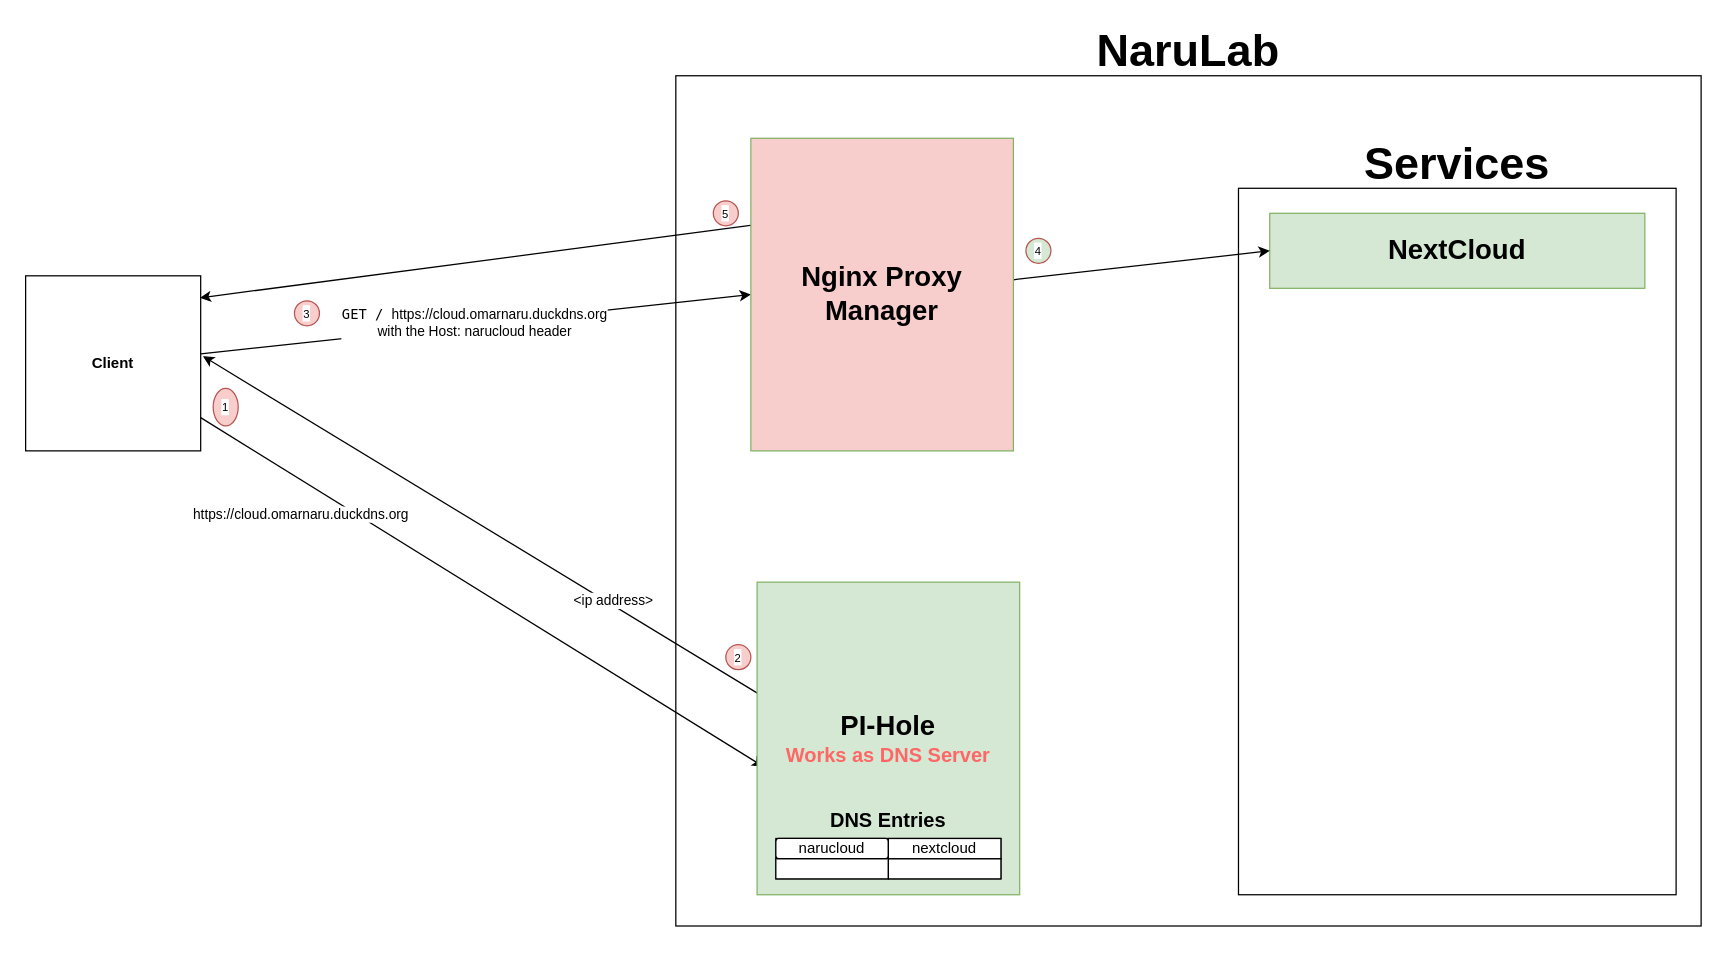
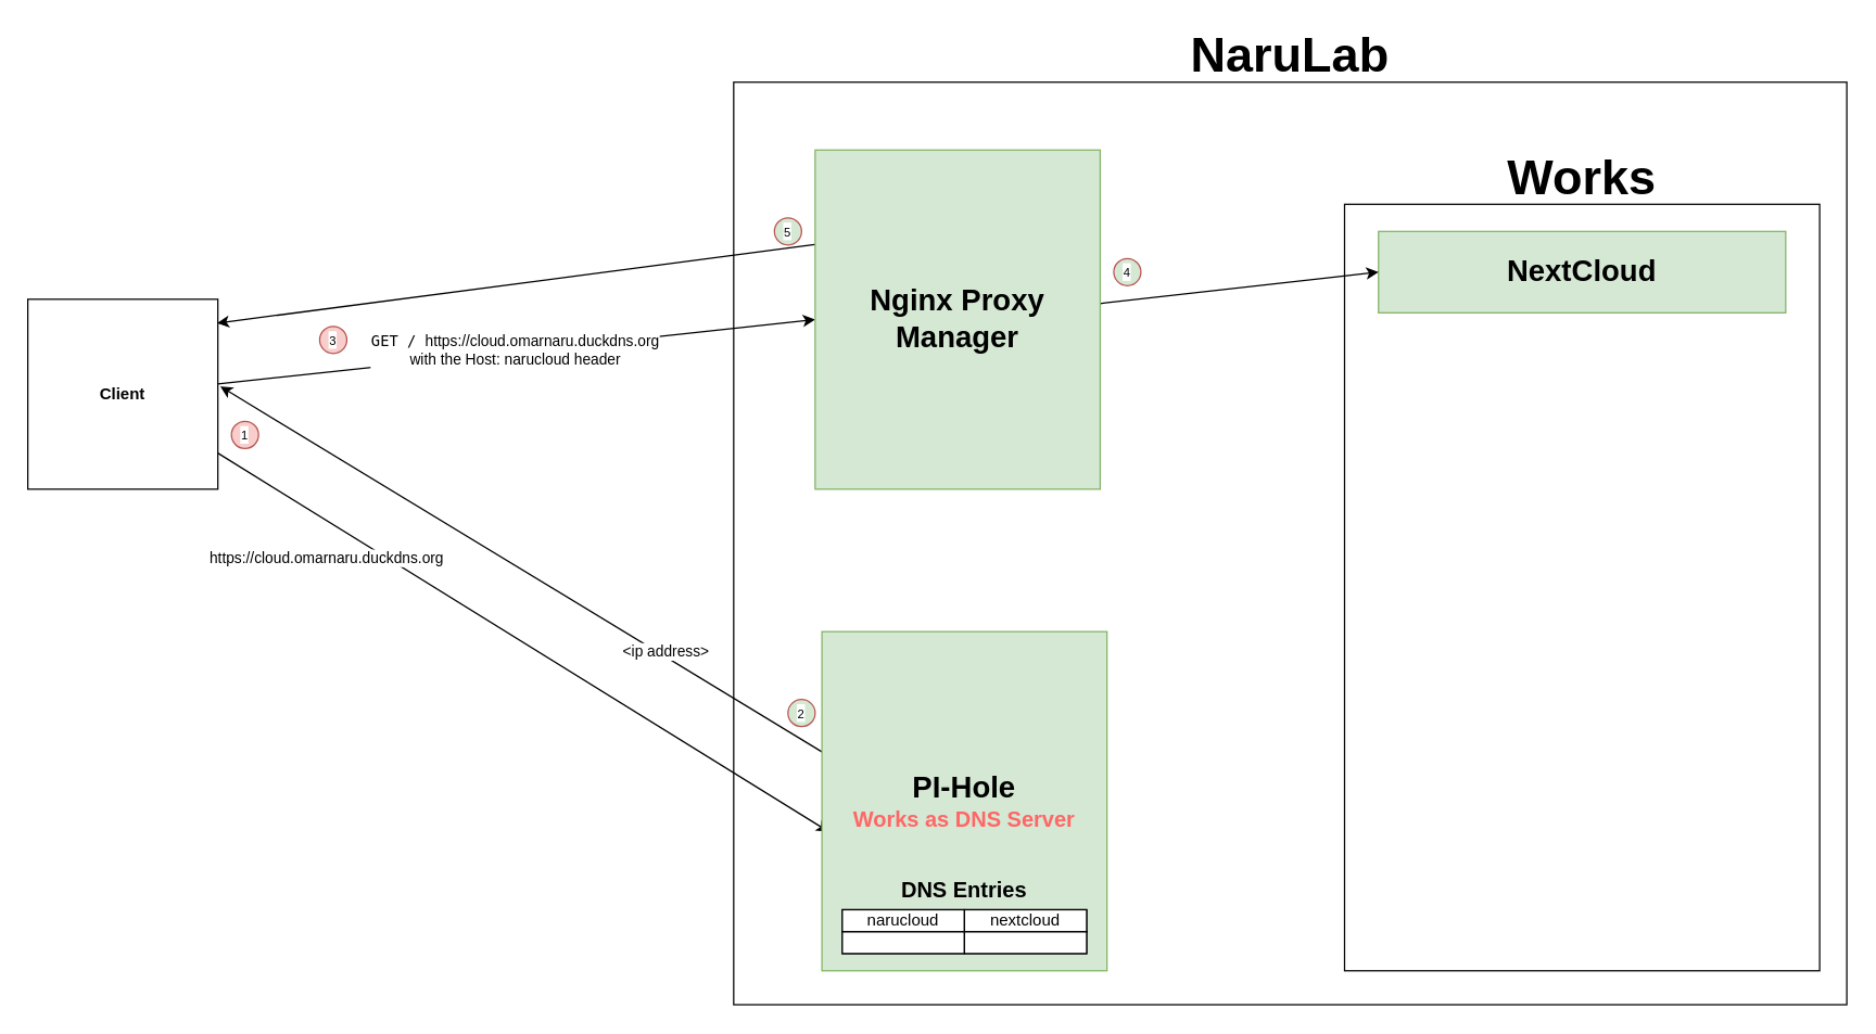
  <mxCell id="0" />
  <mxCell id="1" parent="0" />
  <mxCell id="2" value="" style="rounded=0;whiteSpace=wrap;html=1;movable=1;resizable=1;rotatable=1;deletable=1;editable=1;locked=0;connectable=1;" parent="1" vertex="1"><mxGeometry x="540" y="60" width="820" height="680" as="geometry" /></mxCell>
  <mxCell id="3" value="&lt;font style=&quot;font-size: 36px;&quot;&gt;&lt;b&gt;NaruLab&lt;/b&gt;&lt;/font&gt;" style="text;strokeColor=none;align=center;fillColor=none;html=1;verticalAlign=middle;whiteSpace=wrap;rounded=0;movable=1;resizable=1;rotatable=1;deletable=1;editable=1;locked=0;connectable=1;" parent="1" vertex="1"><mxGeometry x="776.848" y="20" width="346.304" height="40" as="geometry" /></mxCell>
  <mxCell id="4" style="rounded=0;orthogonalLoop=1;jettySize=auto;html=1;entryX=0.024;entryY=0.59;entryDx=0;entryDy=0;entryPerimeter=0;" parent="1" source="8" target="14" edge="1"><mxGeometry relative="1" as="geometry"><mxPoint x="510" y="630" as="targetPoint" /></mxGeometry></mxCell>
  <mxCell id="5" value="https://cloud.omarnaru.duckdns.org" style="edgeLabel;html=1;align=center;verticalAlign=middle;resizable=0;points=[];" parent="4" vertex="1" connectable="0"><mxGeometry x="-0.278" y="1" relative="1" as="geometry"><mxPoint x="-83" y="-23" as="offset" /></mxGeometry></mxCell>
  <mxCell id="6" style="edgeStyle=none;shape=connector;rounded=0;orthogonalLoop=1;jettySize=auto;html=1;strokeColor=default;align=center;verticalAlign=middle;fontFamily=Helvetica;fontSize=11;fontColor=default;labelBackgroundColor=default;endArrow=classic;entryX=0;entryY=0.5;entryDx=0;entryDy=0;" parent="1" source="8" target="25" edge="1"><mxGeometry relative="1" as="geometry"><mxPoint x="420" y="250" as="targetPoint" /></mxGeometry></mxCell>
  <mxCell id="7" value="&lt;code data-end=&quot;779&quot; data-start=&quot;772&quot;&gt;GET /&amp;nbsp;&lt;/code&gt;https://cloud.omarnaru.duckdns.org&lt;div&gt;with the Host: narucloud header&lt;/div&gt;" style="edgeLabel;html=1;align=center;verticalAlign=middle;resizable=0;points=[];fontFamily=Helvetica;fontSize=11;fontColor=default;labelBackgroundColor=default;" parent="6" vertex="1" connectable="0"><mxGeometry x="-0.007" y="1" relative="1" as="geometry"><mxPoint as="offset" /></mxGeometry></mxCell>
  <mxCell id="8" value="&lt;b&gt;Client&lt;/b&gt;" style="whiteSpace=wrap;html=1;aspect=fixed;" parent="1" vertex="1"><mxGeometry x="20" y="220" width="140" height="140" as="geometry" /></mxCell>
  <mxCell id="9" value="" style="rounded=0;whiteSpace=wrap;html=1;" parent="1" vertex="1"><mxGeometry x="990" y="150" width="350" height="565" as="geometry" /></mxCell>
- <mxCell id="10" value="&lt;font style=&quot;font-size: 36px;&quot;&gt;&lt;b&gt;Services&lt;/b&gt;&lt;/font&gt;" style="text;strokeColor=none;align=center;fillColor=none;html=1;verticalAlign=middle;whiteSpace=wrap;rounded=0;movable=1;resizable=1;rotatable=1;deletable=1;editable=1;locked=0;connectable=1;" parent="1" vertex="1"><mxGeometry x="1025" y="110" width="280" height="40" as="geometry" /></mxCell>
+ <mxCell id="10" value="&lt;font style=&quot;font-size: 36px;&quot;&gt;&lt;b&gt;Works&lt;/b&gt;&lt;/font&gt;" style="text;strokeColor=none;align=center;fillColor=none;html=1;verticalAlign=middle;whiteSpace=wrap;rounded=0;movable=1;resizable=1;rotatable=1;deletable=1;editable=1;locked=0;connectable=1;" parent="1" vertex="1"><mxGeometry x="1025" y="110" width="280" height="40" as="geometry" /></mxCell>
  <mxCell id="11" value="&lt;font style=&quot;font-size: 22px;&quot;&gt;NextCloud&lt;/font&gt;" style="rounded=0;whiteSpace=wrap;html=1;fontStyle=1;fillColor=#d5e8d4;strokeColor=#82b366;" parent="1" vertex="1"><mxGeometry x="1015" y="170" width="300" height="60" as="geometry" /></mxCell>
  <mxCell id="12" style="rounded=0;orthogonalLoop=1;jettySize=auto;html=1;entryX=1.013;entryY=0.459;entryDx=0;entryDy=0;exitX=0.001;exitY=0.355;exitDx=0;exitDy=0;exitPerimeter=0;entryPerimeter=0;" parent="1" source="14" target="8" edge="1"><mxGeometry relative="1" as="geometry"><mxPoint x="600" y="551.045" as="sourcePoint" /><mxPoint x="155" y="280" as="targetPoint" /></mxGeometry></mxCell>
  <mxCell id="13" value="&amp;lt;ip address&amp;gt;" style="edgeLabel;html=1;align=center;verticalAlign=middle;resizable=0;points=[];fontFamily=Helvetica;fontSize=11;fontColor=default;labelBackgroundColor=default;" parent="12" vertex="1" connectable="0"><mxGeometry x="-0.001" y="2" relative="1" as="geometry"><mxPoint x="107" y="59" as="offset" /></mxGeometry></mxCell>
  <mxCell id="14" value="&lt;font style=&quot;font-size: 22px;&quot;&gt;PI-Hole&lt;/font&gt;&lt;div&gt;&lt;font style=&quot;color: rgb(255, 102, 102); font-size: 16px;&quot;&gt;&lt;font style=&quot;&quot;&gt;Works as &lt;/font&gt;&lt;font style=&quot;&quot;&gt;DNS Server&lt;/font&gt;&lt;/font&gt;&lt;/div&gt;" style="rounded=0;whiteSpace=wrap;html=1;fontStyle=1;fillColor=#d5e8d4;strokeColor=#82b366;" parent="1" vertex="1"><mxGeometry x="605" y="465" width="210" height="250" as="geometry" /></mxCell>
  <mxCell id="15" value="&lt;b&gt;&lt;font style=&quot;font-size: 16px;&quot;&gt;DNS Entries&lt;/font&gt;&lt;/b&gt;" style="text;strokeColor=none;align=center;fillColor=none;html=1;verticalAlign=middle;whiteSpace=wrap;rounded=0;" parent="1" vertex="1"><mxGeometry x="640" y="640" width="140" height="30" as="geometry" /></mxCell>
  <mxCell id="16" value="" style="group" parent="1" vertex="1" connectable="0"><mxGeometry x="620" y="670" width="180" height="70" as="geometry" /></mxCell>
  <mxCell id="17" value="" style="rounded=0;whiteSpace=wrap;html=1;" parent="16" vertex="1"><mxGeometry width="180" height="16.154" as="geometry" /></mxCell>
  <mxCell id="18" value="" style="rounded=0;whiteSpace=wrap;html=1;" parent="16" vertex="1"><mxGeometry y="16.154" width="180" height="16.154" as="geometry" /></mxCell>
  <mxCell id="19" value="" style="group" parent="16" vertex="1" connectable="0"><mxGeometry width="180" height="32.308" as="geometry" /></mxCell>
  <mxCell id="20" value="" style="rounded=0;whiteSpace=wrap;html=1;" parent="19" vertex="1"><mxGeometry y="16.154" width="90" height="16.154" as="geometry" /></mxCell>
  <mxCell id="21" value="" style="rounded=0;whiteSpace=wrap;html=1;" parent="19" vertex="1"><mxGeometry x="90" y="16.154" width="90" height="16.154" as="geometry" /></mxCell>
- <mxCell id="22" value="narucloud" style="whiteSpace=wrap;html=1;rounded=1;" parent="19" vertex="1"><mxGeometry width="90" height="16.154" as="geometry" /></mxCell>
+ <mxCell id="22" value="narucloud" style="rounded=0;whiteSpace=wrap;html=1;" parent="19" vertex="1"><mxGeometry width="90" height="16.154" as="geometry" /></mxCell>
  <mxCell id="23" value="nextcloud" style="rounded=0;whiteSpace=wrap;html=1;" parent="19" vertex="1"><mxGeometry x="90" width="90" height="16.154" as="geometry" /></mxCell>
  <mxCell id="24" style="edgeStyle=none;shape=connector;rounded=0;orthogonalLoop=1;jettySize=auto;html=1;entryX=0;entryY=0.5;entryDx=0;entryDy=0;strokeColor=default;align=center;verticalAlign=middle;fontFamily=Helvetica;fontSize=11;fontColor=default;labelBackgroundColor=default;endArrow=classic;" parent="1" source="25" target="11" edge="1"><mxGeometry relative="1" as="geometry" /></mxCell>
- <mxCell id="25" value="&lt;span style=&quot;font-size: 22px;&quot;&gt;Nginx Proxy Manager&lt;/span&gt;" style="rounded=0;whiteSpace=wrap;html=1;fontStyle=1;fillColor=#f8cecc;strokeColor=#82b366;" parent="1" vertex="1"><mxGeometry x="600" y="110" width="210" height="250" as="geometry" /></mxCell>
+ <mxCell id="25" value="&lt;span style=&quot;font-size: 22px;&quot;&gt;Nginx Proxy Manager&lt;/span&gt;" style="rounded=0;whiteSpace=wrap;html=1;fontStyle=1;fillColor=#d5e8d4;strokeColor=#82b366;" parent="1" vertex="1"><mxGeometry x="600" y="110" width="210" height="250" as="geometry" /></mxCell>
  <mxCell id="26" style="edgeStyle=none;shape=connector;rounded=0;orthogonalLoop=1;jettySize=auto;html=1;entryX=0.995;entryY=0.126;entryDx=0;entryDy=0;entryPerimeter=0;strokeColor=default;align=center;verticalAlign=middle;fontFamily=Helvetica;fontSize=11;fontColor=default;labelBackgroundColor=default;endArrow=classic;exitX=-0.002;exitY=0.279;exitDx=0;exitDy=0;exitPerimeter=0;" parent="1" source="25" target="8" edge="1"><mxGeometry relative="1" as="geometry" /></mxCell>
- <mxCell id="27" value="&lt;span&gt;&lt;font style=&quot;font-size: 9px;&quot;&gt;1&lt;/font&gt;&lt;/span&gt;" style="ellipse;whiteSpace=wrap;html=1;fontFamily=Helvetica;fontSize=11;labelBackgroundColor=default;fillColor=#f8cecc;strokeColor=#b85450;" parent="1" vertex="1"><mxGeometry x="170" y="310" width="20" height="30" as="geometry" /></mxCell>
- <mxCell id="28" value="&lt;span&gt;&lt;font style=&quot;font-size: 9px;&quot;&gt;2&lt;/font&gt;&lt;/span&gt;" style="ellipse;whiteSpace=wrap;html=1;fontFamily=Helvetica;fontSize=11;labelBackgroundColor=default;fillColor=#f8cecc;strokeColor=#b85450;" parent="1" vertex="1"><mxGeometry x="580" y="515" width="20" height="20" as="geometry" /></mxCell>
+ <mxCell id="27" value="&lt;span&gt;&lt;font style=&quot;font-size: 9px;&quot;&gt;1&lt;/font&gt;&lt;/span&gt;" style="ellipse;whiteSpace=wrap;html=1;fontFamily=Helvetica;fontSize=11;labelBackgroundColor=default;fillColor=#f8cecc;strokeColor=#b85450;" parent="1" vertex="1"><mxGeometry x="170" y="310" width="20" height="20" as="geometry" /></mxCell>
+ <mxCell id="28" value="&lt;span&gt;&lt;font style=&quot;font-size: 9px;&quot;&gt;2&lt;/font&gt;&lt;/span&gt;" style="ellipse;whiteSpace=wrap;html=1;fontFamily=Helvetica;fontSize=11;labelBackgroundColor=default;fillColor=#d5e8d4;strokeColor=#b85450;" parent="1" vertex="1"><mxGeometry x="580" y="515" width="20" height="20" as="geometry" /></mxCell>
  <mxCell id="29" value="&lt;span&gt;&lt;font style=&quot;font-size: 9px;&quot;&gt;3&lt;/font&gt;&lt;/span&gt;" style="ellipse;whiteSpace=wrap;html=1;fontFamily=Helvetica;fontSize=11;labelBackgroundColor=default;fillColor=#f8cecc;strokeColor=#b85450;" parent="1" vertex="1"><mxGeometry x="235" y="240" width="20" height="20" as="geometry" /></mxCell>
- <mxCell id="30" value="&lt;span&gt;&lt;font style=&quot;font-size: 9px;&quot;&gt;5&lt;/font&gt;&lt;/span&gt;" style="ellipse;whiteSpace=wrap;html=1;fontFamily=Helvetica;fontSize=11;labelBackgroundColor=default;fillColor=#f8cecc;strokeColor=#b85450;" parent="1" vertex="1"><mxGeometry x="570" y="160" width="20" height="20" as="geometry" /></mxCell>
+ <mxCell id="30" value="&lt;span&gt;&lt;font style=&quot;font-size: 9px;&quot;&gt;5&lt;/font&gt;&lt;/span&gt;" style="ellipse;whiteSpace=wrap;html=1;fontFamily=Helvetica;fontSize=11;labelBackgroundColor=default;fillColor=#d5e8d4;strokeColor=#b85450;" parent="1" vertex="1"><mxGeometry x="570" y="160" width="20" height="20" as="geometry" /></mxCell>
  <mxCell id="31" value="&lt;span&gt;&lt;font style=&quot;font-size: 9px;&quot;&gt;4&lt;/font&gt;&lt;/span&gt;" style="ellipse;whiteSpace=wrap;html=1;fontFamily=Helvetica;fontSize=11;labelBackgroundColor=default;fillColor=#d5e8d4;strokeColor=#b85450;" parent="1" vertex="1"><mxGeometry x="820" y="190" width="20" height="20" as="geometry" /></mxCell>
